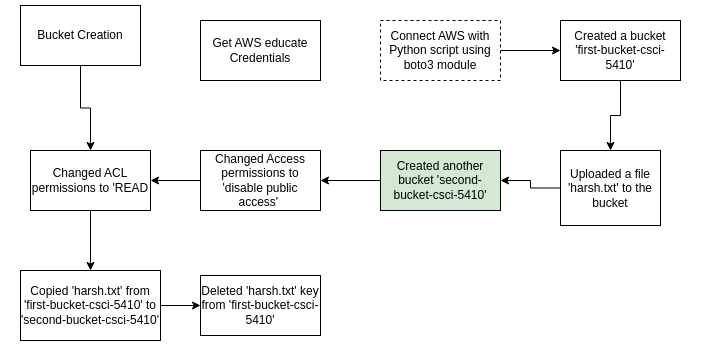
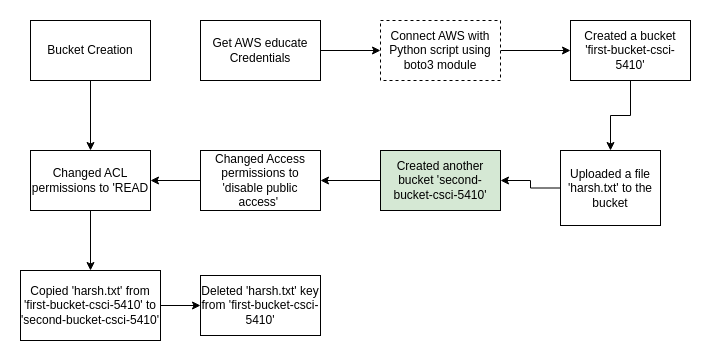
  <mxCell id="0" />
  <mxCell id="1" parent="0" />
  <mxCell id="2" value="" style="edgeStyle=orthogonalEdgeStyle;rounded=0;orthogonalLoop=1;jettySize=auto;html=1;" edge="1" parent="1" source="3" target="17"><mxGeometry relative="1" as="geometry" /></mxCell>
- <mxCell id="3" value="Bucket Creation" style="rounded=0;whiteSpace=wrap;html=1;" vertex="1" parent="1"><mxGeometry x="20" y="5" width="120" height="60" as="geometry" /></mxCell>
+ <mxCell id="3" value="Bucket Creation" style="rounded=0;whiteSpace=wrap;html=1;" vertex="1" parent="1"><mxGeometry x="30" y="20" width="120" height="60" as="geometry" /></mxCell>
  <mxCell id="4" value="" style="edgeStyle=orthogonalEdgeStyle;rounded=0;orthogonalLoop=1;jettySize=auto;html=1;" edge="1" parent="1" source="5" target="9"><mxGeometry relative="1" as="geometry" /></mxCell>
  <mxCell id="5" value="Connect AWS with Python script using boto3 module" style="rounded=0;whiteSpace=wrap;html=1;dashed=1;" vertex="1" parent="1"><mxGeometry x="380" y="20" width="120" height="60" as="geometry" /></mxCell>
+ <mxCell id="6" value="" style="edgeStyle=orthogonalEdgeStyle;rounded=0;orthogonalLoop=1;jettySize=auto;html=1;" edge="1" parent="1" source="7" target="5"><mxGeometry relative="1" as="geometry" /></mxCell>
  <mxCell id="7" value="Get AWS educate Credentials" style="rounded=0;whiteSpace=wrap;html=1;" vertex="1" parent="1"><mxGeometry x="200" y="20" width="120" height="60" as="geometry" /></mxCell>
  <mxCell id="8" value="" style="edgeStyle=orthogonalEdgeStyle;rounded=0;orthogonalLoop=1;jettySize=auto;html=1;" edge="1" parent="1" source="9" target="11"><mxGeometry relative="1" as="geometry" /></mxCell>
- <mxCell id="9" value="Created a bucket 'first-bucket-csci-5410'" style="rounded=0;whiteSpace=wrap;html=1;" vertex="1" parent="1"><mxGeometry x="560" y="20" width="120" height="60" as="geometry" /></mxCell>
+ <mxCell id="9" value="Created a bucket 'first-bucket-csci-5410'" style="rounded=0;whiteSpace=wrap;html=1;" vertex="1" parent="1"><mxGeometry x="570" y="20" width="120" height="60" as="geometry" /></mxCell>
  <mxCell id="10" value="" style="edgeStyle=orthogonalEdgeStyle;rounded=0;orthogonalLoop=1;jettySize=auto;html=1;" edge="1" parent="1" source="11" target="13"><mxGeometry relative="1" as="geometry" /></mxCell>
  <mxCell id="11" value="Uploaded a file 'harsh.txt' to the bucket" style="rounded=0;whiteSpace=wrap;html=1;" vertex="1" parent="1"><mxGeometry x="560" y="150" width="100" height="75" as="geometry" /></mxCell>
  <mxCell id="12" value="" style="edgeStyle=orthogonalEdgeStyle;rounded=0;orthogonalLoop=1;jettySize=auto;html=1;" edge="1" parent="1" source="13" target="15"><mxGeometry relative="1" as="geometry" /></mxCell>
  <mxCell id="13" value="Created another bucket 'second-bucket-csci-5410'" style="rounded=0;whiteSpace=wrap;html=1;fillColor=#d5e8d4;" vertex="1" parent="1"><mxGeometry x="380" y="150" width="120" height="60" as="geometry" /></mxCell>
  <mxCell id="14" value="" style="edgeStyle=orthogonalEdgeStyle;rounded=0;orthogonalLoop=1;jettySize=auto;html=1;" edge="1" parent="1" source="15" target="17"><mxGeometry relative="1" as="geometry" /></mxCell>
  <mxCell id="15" value="Changed Access permissions to 'disable public access'&amp;nbsp;" style="rounded=0;whiteSpace=wrap;html=1;" vertex="1" parent="1"><mxGeometry x="200" y="150" width="120" height="60" as="geometry" /></mxCell>
  <mxCell id="16" value="" style="edgeStyle=orthogonalEdgeStyle;rounded=0;orthogonalLoop=1;jettySize=auto;html=1;" edge="1" parent="1" source="17" target="19"><mxGeometry relative="1" as="geometry" /></mxCell>
  <mxCell id="17" value="Changed ACL permissions to 'READ" style="rounded=0;whiteSpace=wrap;html=1;" vertex="1" parent="1"><mxGeometry x="30" y="150" width="120" height="60" as="geometry" /></mxCell>
  <mxCell id="18" value="" style="edgeStyle=orthogonalEdgeStyle;rounded=0;orthogonalLoop=1;jettySize=auto;html=1;" edge="1" parent="1" source="19" target="20"><mxGeometry relative="1" as="geometry" /></mxCell>
  <mxCell id="19" value="Copied 'harsh.txt' from 'first-bucket-csci-5410' to 'second-bucket-csci-5410'" style="rounded=0;whiteSpace=wrap;html=1;" vertex="1" parent="1"><mxGeometry x="20" y="270" width="140" height="70" as="geometry" /></mxCell>
  <mxCell id="20" value="Deleted 'harsh.txt' key from 'first-bucket-csci-5410'" style="rounded=0;whiteSpace=wrap;html=1;" vertex="1" parent="1"><mxGeometry x="200" y="275" width="120" height="60" as="geometry" /></mxCell>
